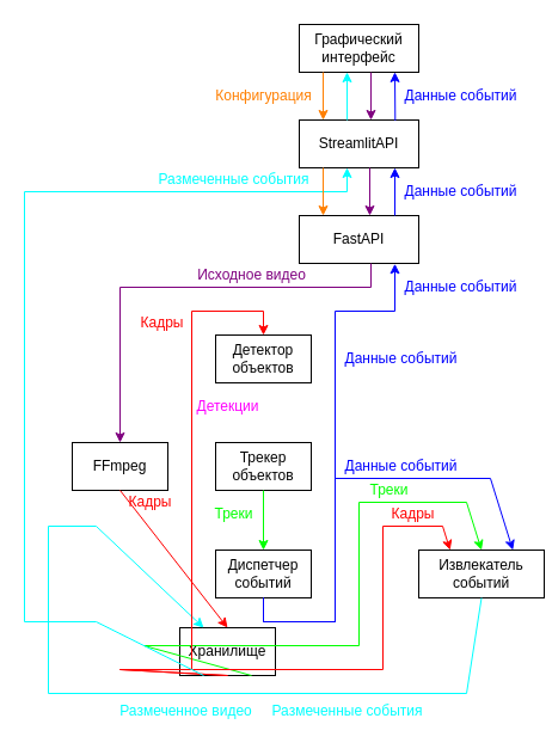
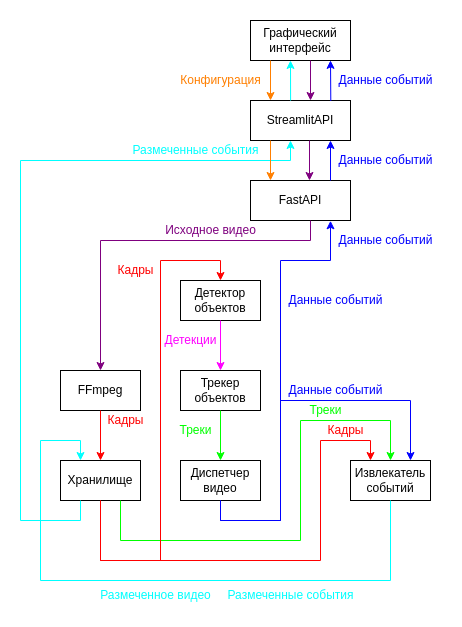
  <mxCell id="0" />
  <mxCell id="1" parent="0" />
  <mxCell id="2" value="StreamlitAPI" style="rounded=0;whiteSpace=wrap;html=1;" parent="1" vertex="1"><mxGeometry x="250" y="100" width="100" height="40" as="geometry" /></mxCell>
  <mxCell id="3" value="FastAPI" style="rounded=0;whiteSpace=wrap;html=1;" parent="1" vertex="1"><mxGeometry x="250" y="180" width="100" height="40" as="geometry" /></mxCell>
  <mxCell id="4" value="FFmpeg" style="rounded=0;whiteSpace=wrap;html=1;" parent="1" vertex="1"><mxGeometry x="60" y="370" width="80" height="40" as="geometry" /></mxCell>
- <mxCell id="5" value="Хранилище" style="rounded=0;whiteSpace=wrap;html=1;" parent="1" vertex="1"><mxGeometry x="150" y="525" width="80" height="40" as="geometry" /></mxCell>
+ <mxCell id="5" value="Хранилище" style="rounded=0;whiteSpace=wrap;html=1;" parent="1" vertex="1"><mxGeometry x="60" y="460" width="80" height="40" as="geometry" /></mxCell>
  <mxCell id="6" value="Графический интерфейс" style="rounded=0;whiteSpace=wrap;html=1;" parent="1" vertex="1"><mxGeometry x="250" y="20" width="100" height="40" as="geometry" /></mxCell>
  <mxCell id="7" value="Детектор объектов" style="rounded=0;whiteSpace=wrap;html=1;" parent="1" vertex="1"><mxGeometry x="180" y="280" width="80" height="40" as="geometry" /></mxCell>
  <mxCell id="8" value="Трекер объектов" style="rounded=0;whiteSpace=wrap;html=1;" parent="1" vertex="1"><mxGeometry x="180" y="370" width="80" height="40" as="geometry" /></mxCell>
- <mxCell id="9" value="Извлекатель событий" style="rounded=0;whiteSpace=wrap;html=1;" parent="1" vertex="1"><mxGeometry x="350" y="460" width="105" height="40" as="geometry" /></mxCell>
+ <mxCell id="9" value="Извлекатель событий" style="rounded=0;whiteSpace=wrap;html=1;" parent="1" vertex="1"><mxGeometry x="350" y="460" width="80" height="40" as="geometry" /></mxCell>
  <mxCell id="10" value="" style="endArrow=classic;html=1;rounded=0;exitX=0.5;exitY=1;exitDx=0;exitDy=0;entryX=0.5;entryY=0;entryDx=0;entryDy=0;fillColor=#ffe6cc;strokeColor=#ff0000;" parent="1" source="4" target="5" edge="1"><mxGeometry width="50" height="50" relative="1" as="geometry"><mxPoint x="59.66" y="320" as="sourcePoint" /><mxPoint x="60" y="430" as="targetPoint" /></mxGeometry></mxCell>
- <mxCell id="11" value="Диспетчер событий" style="rounded=0;whiteSpace=wrap;html=1;" parent="1" vertex="1"><mxGeometry x="180" y="460" width="80" height="40" as="geometry" /></mxCell>
+ <mxCell id="11" value="Диспетчер видео" style="rounded=0;whiteSpace=wrap;html=1;" parent="1" vertex="1"><mxGeometry x="180" y="460" width="80" height="40" as="geometry" /></mxCell>
  <mxCell id="12" value="" style="endArrow=classic;html=1;rounded=0;exitX=0.5;exitY=1;exitDx=0;exitDy=0;entryX=0.5;entryY=0;entryDx=0;entryDy=0;fillColor=#d5e8d4;strokeColor=#00ff00;" parent="1" source="8" target="11" edge="1"><mxGeometry width="50" height="50" relative="1" as="geometry"><mxPoint x="-130" y="50" as="sourcePoint" /><mxPoint x="-130" y="90" as="targetPoint" /></mxGeometry></mxCell>
+ <mxCell id="13" value="" style="endArrow=classic;html=1;rounded=0;exitX=0.5;exitY=1;exitDx=0;exitDy=0;entryX=0.5;entryY=0;entryDx=0;entryDy=0;fillColor=#f8cecc;strokeColor=#ff00ff;" parent="1" source="7" target="8" edge="1"><mxGeometry width="50" height="50" relative="1" as="geometry"><mxPoint x="-120" y="60" as="sourcePoint" /><mxPoint x="-120" y="100" as="targetPoint" /></mxGeometry></mxCell>
  <mxCell id="14" value="" style="endArrow=classic;html=1;rounded=0;exitX=0.5;exitY=1;exitDx=0;exitDy=0;entryX=0.25;entryY=0;entryDx=0;entryDy=0;strokeColor=#00ffff;" parent="1" source="9" target="5" edge="1"><mxGeometry width="50" height="50" relative="1" as="geometry"><mxPoint x="340" y="580" as="sourcePoint" /><mxPoint x="-90" y="50" as="targetPoint" /><Array as="points"><mxPoint x="390" y="580" /><mxPoint x="40" y="580" /><mxPoint x="40" y="440" /><mxPoint x="80" y="440" /></Array></mxGeometry></mxCell>
  <mxCell id="15" value="" style="endArrow=classic;html=1;rounded=0;exitX=0.5;exitY=1;exitDx=0;exitDy=0;fillColor=#dae8fc;strokeColor=#0000ff;entryX=0.8;entryY=1.007;entryDx=0;entryDy=0;entryPerimeter=0;" parent="1" source="11" target="3" edge="1"><mxGeometry width="50" height="50" relative="1" as="geometry"><mxPoint x="-90" y="90" as="sourcePoint" /><mxPoint x="280" y="250" as="targetPoint" /><Array as="points"><mxPoint x="220" y="520" /><mxPoint x="280" y="520" /><mxPoint x="280" y="260" /><mxPoint x="330" y="260" /></Array></mxGeometry></mxCell>
  <mxCell id="16" value="" style="endArrow=classic;html=1;rounded=0;entryX=0.5;entryY=0;entryDx=0;entryDy=0;exitX=0.75;exitY=1;exitDx=0;exitDy=0;fillColor=#d5e8d4;strokeColor=#00ff00;" parent="1" source="5" target="9" edge="1"><mxGeometry width="50" height="50" relative="1" as="geometry"><mxPoint x="-130" y="50" as="sourcePoint" /><mxPoint x="-130" y="90" as="targetPoint" /><Array as="points"><mxPoint x="120" y="540" /><mxPoint x="300" y="540" /><mxPoint x="300" y="420" /><mxPoint x="390" y="420" /></Array></mxGeometry></mxCell>
  <mxCell id="17" value="" style="endArrow=classic;html=1;rounded=0;exitX=0.5;exitY=1;exitDx=0;exitDy=0;entryX=0.75;entryY=0;entryDx=0;entryDy=0;fillColor=#dae8fc;strokeColor=#0000ff;" parent="1" source="11" target="9" edge="1"><mxGeometry width="50" height="50" relative="1" as="geometry"><mxPoint x="-90" y="90" as="sourcePoint" /><mxPoint x="-90" y="50" as="targetPoint" /><Array as="points"><mxPoint x="220" y="520" /><mxPoint x="280" y="520" /><mxPoint x="280" y="480" /><mxPoint x="280" y="400" /><mxPoint x="410" y="400" /></Array></mxGeometry></mxCell>
  <mxCell id="18" value="" style="endArrow=classic;html=1;rounded=0;exitX=0.5;exitY=1;exitDx=0;exitDy=0;entryX=0.25;entryY=0;entryDx=0;entryDy=0;fillColor=#ffe6cc;strokeColor=#ff0000;" parent="1" source="5" target="9" edge="1"><mxGeometry width="50" height="50" relative="1" as="geometry"><mxPoint x="-90" y="90" as="sourcePoint" /><mxPoint x="-90" y="50" as="targetPoint" /><Array as="points"><mxPoint x="100" y="560" /><mxPoint x="320" y="560" /><mxPoint x="320" y="440" /><mxPoint x="370" y="440" /></Array></mxGeometry></mxCell>
  <mxCell id="19" value="" style="endArrow=classic;html=1;rounded=0;entryX=0.5;entryY=0;entryDx=0;entryDy=0;exitX=0.5;exitY=1;exitDx=0;exitDy=0;strokeColor=#ff0000;" parent="1" source="5" target="7" edge="1"><mxGeometry width="50" height="50" relative="1" as="geometry"><mxPoint x="-130" y="50" as="sourcePoint" /><mxPoint x="-130" y="90" as="targetPoint" /><Array as="points"><mxPoint x="100" y="560" /><mxPoint x="160" y="560" /><mxPoint x="160" y="260" /><mxPoint x="220" y="260" /></Array></mxGeometry></mxCell>
  <mxCell id="20" value="" style="endArrow=classic;html=1;rounded=0;entryX=0.5;entryY=0;entryDx=0;entryDy=0;fontColor=#7f7f7f;strokeColor=#7f007f;" parent="1" edge="1"><mxGeometry width="50" height="50" relative="1" as="geometry"><mxPoint x="310" y="220" as="sourcePoint" /><mxPoint x="100" y="370" as="targetPoint" /><Array as="points"><mxPoint x="310" y="240" /><mxPoint x="100" y="240" /></Array></mxGeometry></mxCell>
  <mxCell id="21" value="" style="endArrow=classic;html=1;rounded=0;exitX=0.5;exitY=1;exitDx=0;exitDy=0;entryX=0.5;entryY=0;entryDx=0;entryDy=0;strokeColor=#7f007f;" parent="1" edge="1"><mxGeometry width="50" height="50" relative="1" as="geometry"><mxPoint x="310" y="60" as="sourcePoint" /><mxPoint x="310" y="100" as="targetPoint" /></mxGeometry></mxCell>
  <mxCell id="22" value="" style="endArrow=classic;html=1;rounded=0;exitX=0.75;exitY=1;exitDx=0;exitDy=0;entryX=0.75;entryY=0;entryDx=0;entryDy=0;strokeColor=#ff7f00;" parent="1" edge="1"><mxGeometry width="50" height="50" relative="1" as="geometry"><mxPoint x="270" y="60" as="sourcePoint" /><mxPoint x="270" y="100" as="targetPoint" /></mxGeometry></mxCell>
  <mxCell id="23" value="" style="endArrow=classic;html=1;rounded=0;exitX=0.25;exitY=1;exitDx=0;exitDy=0;strokeColor=#00ffff;" parent="1" source="5" edge="1"><mxGeometry width="50" height="50" relative="1" as="geometry"><mxPoint x="640" y="280" as="sourcePoint" /><mxPoint x="290" y="140" as="targetPoint" /><Array as="points"><mxPoint x="80" y="520" /><mxPoint x="20" y="520" /><mxPoint x="20" y="160" /><mxPoint x="290" y="160" /></Array></mxGeometry></mxCell>
  <mxCell id="24" value="" style="endArrow=classic;html=1;rounded=0;strokeColor=#00ffff;exitX=0.401;exitY=0.002;exitDx=0;exitDy=0;exitPerimeter=0;" parent="1" edge="1" source="2"><mxGeometry width="50" height="50" relative="1" as="geometry"><mxPoint x="290" y="100" as="sourcePoint" /><mxPoint x="290" y="60" as="targetPoint" /></mxGeometry></mxCell>
  <mxCell id="25" value="" style="endArrow=classic;html=1;rounded=0;exitX=0.75;exitY=0;exitDx=0;exitDy=0;entryX=0.75;entryY=1;entryDx=0;entryDy=0;strokeColor=#0000ff;" parent="1" edge="1"><mxGeometry width="50" height="50" relative="1" as="geometry"><mxPoint x="330" y="180" as="sourcePoint" /><mxPoint x="330" y="140" as="targetPoint" /></mxGeometry></mxCell>
  <mxCell id="26" value="" style="endArrow=classic;html=1;rounded=0;strokeColor=#0000ff;exitX=0.803;exitY=0.012;exitDx=0;exitDy=0;exitPerimeter=0;entryX=0.8;entryY=0.997;entryDx=0;entryDy=0;entryPerimeter=0;" parent="1" source="2" target="6" edge="1"><mxGeometry width="50" height="50" relative="1" as="geometry"><mxPoint x="260" y="90" as="sourcePoint" /><mxPoint x="250" y="60" as="targetPoint" /></mxGeometry></mxCell>
  <mxCell id="27" value="" style="endArrow=classic;html=1;rounded=0;exitX=0.5;exitY=1;exitDx=0;exitDy=0;entryX=0.5;entryY=0;entryDx=0;entryDy=0;strokeColor=#7f007f;" parent="1" edge="1"><mxGeometry width="50" height="50" relative="1" as="geometry"><mxPoint x="309" y="140" as="sourcePoint" /><mxPoint x="309" y="180" as="targetPoint" /></mxGeometry></mxCell>
  <mxCell id="28" value="" style="endArrow=classic;html=1;rounded=0;exitX=0.75;exitY=1;exitDx=0;exitDy=0;entryX=0.75;entryY=0;entryDx=0;entryDy=0;strokeColor=#ff7f00;" parent="1" edge="1"><mxGeometry width="50" height="50" relative="1" as="geometry"><mxPoint x="270" y="140" as="sourcePoint" /><mxPoint x="270" y="180" as="targetPoint" /></mxGeometry></mxCell>
  <mxCell id="29" value="Исходное видео" style="text;html=1;align=center;verticalAlign=middle;resizable=0;points=[];autosize=1;strokeColor=none;fillColor=none;rotation=0;fontColor=#7f007f;rounded=0;spacing=-1;" parent="1" vertex="1"><mxGeometry x="155" y="220" width="110" height="20" as="geometry" /></mxCell>
  <mxCell id="30" value="&lt;font color=&quot;#ff0000&quot;&gt;Кадры&lt;br&gt;&lt;/font&gt;" style="text;html=1;align=center;verticalAlign=middle;resizable=0;points=[];autosize=1;strokeColor=none;fillColor=none;rotation=0;rounded=0;spacingTop=0;spacing=-1;" vertex="1" parent="1"><mxGeometry x="100" y="410" width="50" height="20" as="geometry" /></mxCell>
  <mxCell id="31" value="&lt;font color=&quot;#00ffff&quot;&gt;Размеченные события&lt;br&gt;&lt;/font&gt;" style="text;html=1;align=center;verticalAlign=middle;resizable=0;points=[];autosize=1;strokeColor=none;fillColor=none;rotation=0;rounded=0;spacing=-1;" vertex="1" parent="1"><mxGeometry x="220" y="585" width="140" height="20" as="geometry" /></mxCell>
  <mxCell id="32" value="Размеченное видео" style="text;html=1;align=center;verticalAlign=middle;resizable=0;points=[];autosize=1;strokeColor=none;fillColor=none;rotation=0;fontColor=#00ffff;rounded=0;spacingRight=0;spacing=-1;" parent="1" vertex="1"><mxGeometry x="90" y="585" width="130" height="20" as="geometry" /></mxCell>
  <mxCell id="33" value="&lt;font color=&quot;#00ffff&quot;&gt;Размеченные события&lt;br&gt;&lt;/font&gt;" style="text;html=1;align=center;verticalAlign=middle;resizable=0;points=[];autosize=1;strokeColor=none;fillColor=none;rotation=0;rounded=0;spacing=-1;" parent="1" vertex="1"><mxGeometry x="125" y="140" width="140" height="20" as="geometry" /></mxCell>
  <mxCell id="34" value="Данные событий" style="text;html=1;align=center;verticalAlign=middle;resizable=0;points=[];autosize=1;strokeColor=none;fillColor=none;rotation=0;fontColor=#0000ff;rounded=0;spacing=-1;" parent="1" vertex="1"><mxGeometry x="280" y="380" width="110" height="20" as="geometry" /></mxCell>
  <mxCell id="35" value="&lt;font color=&quot;#ff0000&quot;&gt;Кадры&lt;br&gt;&lt;/font&gt;" style="text;html=1;align=center;verticalAlign=middle;resizable=0;points=[];autosize=1;strokeColor=none;fillColor=none;rotation=0;rounded=0;spacingTop=0;spacing=-1;" vertex="1" parent="1"><mxGeometry x="110" y="260" width="50" height="20" as="geometry" /></mxCell>
  <mxCell id="36" value="&lt;font color=&quot;#ff0000&quot;&gt;Кадры&lt;br&gt;&lt;/font&gt;" style="text;html=1;align=center;verticalAlign=middle;resizable=0;points=[];autosize=1;strokeColor=none;fillColor=none;rotation=0;rounded=0;spacingTop=0;spacing=-1;spacingRight=0;spacingLeft=0;" vertex="1" parent="1"><mxGeometry x="320" y="420" width="50" height="20" as="geometry" /></mxCell>
  <mxCell id="37" value="Данные событий" style="text;html=1;align=center;verticalAlign=middle;resizable=0;points=[];autosize=1;strokeColor=none;fillColor=none;rotation=0;fontColor=#0000ff;rounded=0;spacing=-1;" vertex="1" parent="1"><mxGeometry x="280" y="290" width="110" height="20" as="geometry" /></mxCell>
  <mxCell id="38" value="Данные событий" style="text;html=1;align=center;verticalAlign=middle;resizable=0;points=[];autosize=1;strokeColor=none;fillColor=none;rotation=0;fontColor=#0000ff;rounded=0;spacing=-1;" vertex="1" parent="1"><mxGeometry x="330" y="230" width="110" height="20" as="geometry" /></mxCell>
  <mxCell id="39" value="Треки" style="text;html=1;align=center;verticalAlign=middle;resizable=0;points=[];autosize=1;strokeColor=none;fillColor=none;rotation=0;fontColor=#00ff00;rounded=0;spacingTop=0;spacingBottom=0;spacing=-1;" vertex="1" parent="1"><mxGeometry x="300" y="400" width="50" height="20" as="geometry" /></mxCell>
  <mxCell id="40" value="Треки" style="text;html=1;align=center;verticalAlign=middle;resizable=0;points=[];autosize=1;strokeColor=none;fillColor=none;rotation=0;fontColor=#00ff00;rounded=0;spacingTop=0;spacingBottom=0;spacing=-1;" vertex="1" parent="1"><mxGeometry x="170" y="420" width="50" height="20" as="geometry" /></mxCell>
  <mxCell id="41" value="&lt;font color=&quot;#ff00ff&quot;&gt;Детекции&lt;/font&gt;" style="text;html=1;align=center;verticalAlign=middle;resizable=0;points=[];autosize=1;strokeColor=none;fillColor=none;rotation=0;fontColor=#000000;rounded=0;spacing=-1;spacingLeft=-4;spacingRight=-4;" parent="1" vertex="1"><mxGeometry x="160" y="330" width="60" height="20" as="geometry" /></mxCell>
  <mxCell id="42" value="Данные событий" style="text;html=1;align=center;verticalAlign=middle;resizable=0;points=[];autosize=1;strokeColor=none;fillColor=none;rotation=0;fontColor=#0000ff;rounded=0;spacing=-1;" vertex="1" parent="1"><mxGeometry x="330" y="150" width="110" height="20" as="geometry" /></mxCell>
  <mxCell id="43" value="Данные событий" style="text;html=1;align=center;verticalAlign=middle;resizable=0;points=[];autosize=1;strokeColor=none;fillColor=none;rotation=0;fontColor=#0000ff;rounded=0;spacing=-1;" vertex="1" parent="1"><mxGeometry x="330" y="70" width="110" height="20" as="geometry" /></mxCell>
  <mxCell id="44" value="Конфигурация" style="text;html=1;align=center;verticalAlign=middle;resizable=0;points=[];autosize=1;strokeColor=none;fillColor=none;rotation=0;fontColor=#ff7f00;rounded=0;spacing=-1;" parent="1" vertex="1"><mxGeometry x="170" y="70" width="100" height="20" as="geometry" /></mxCell>
